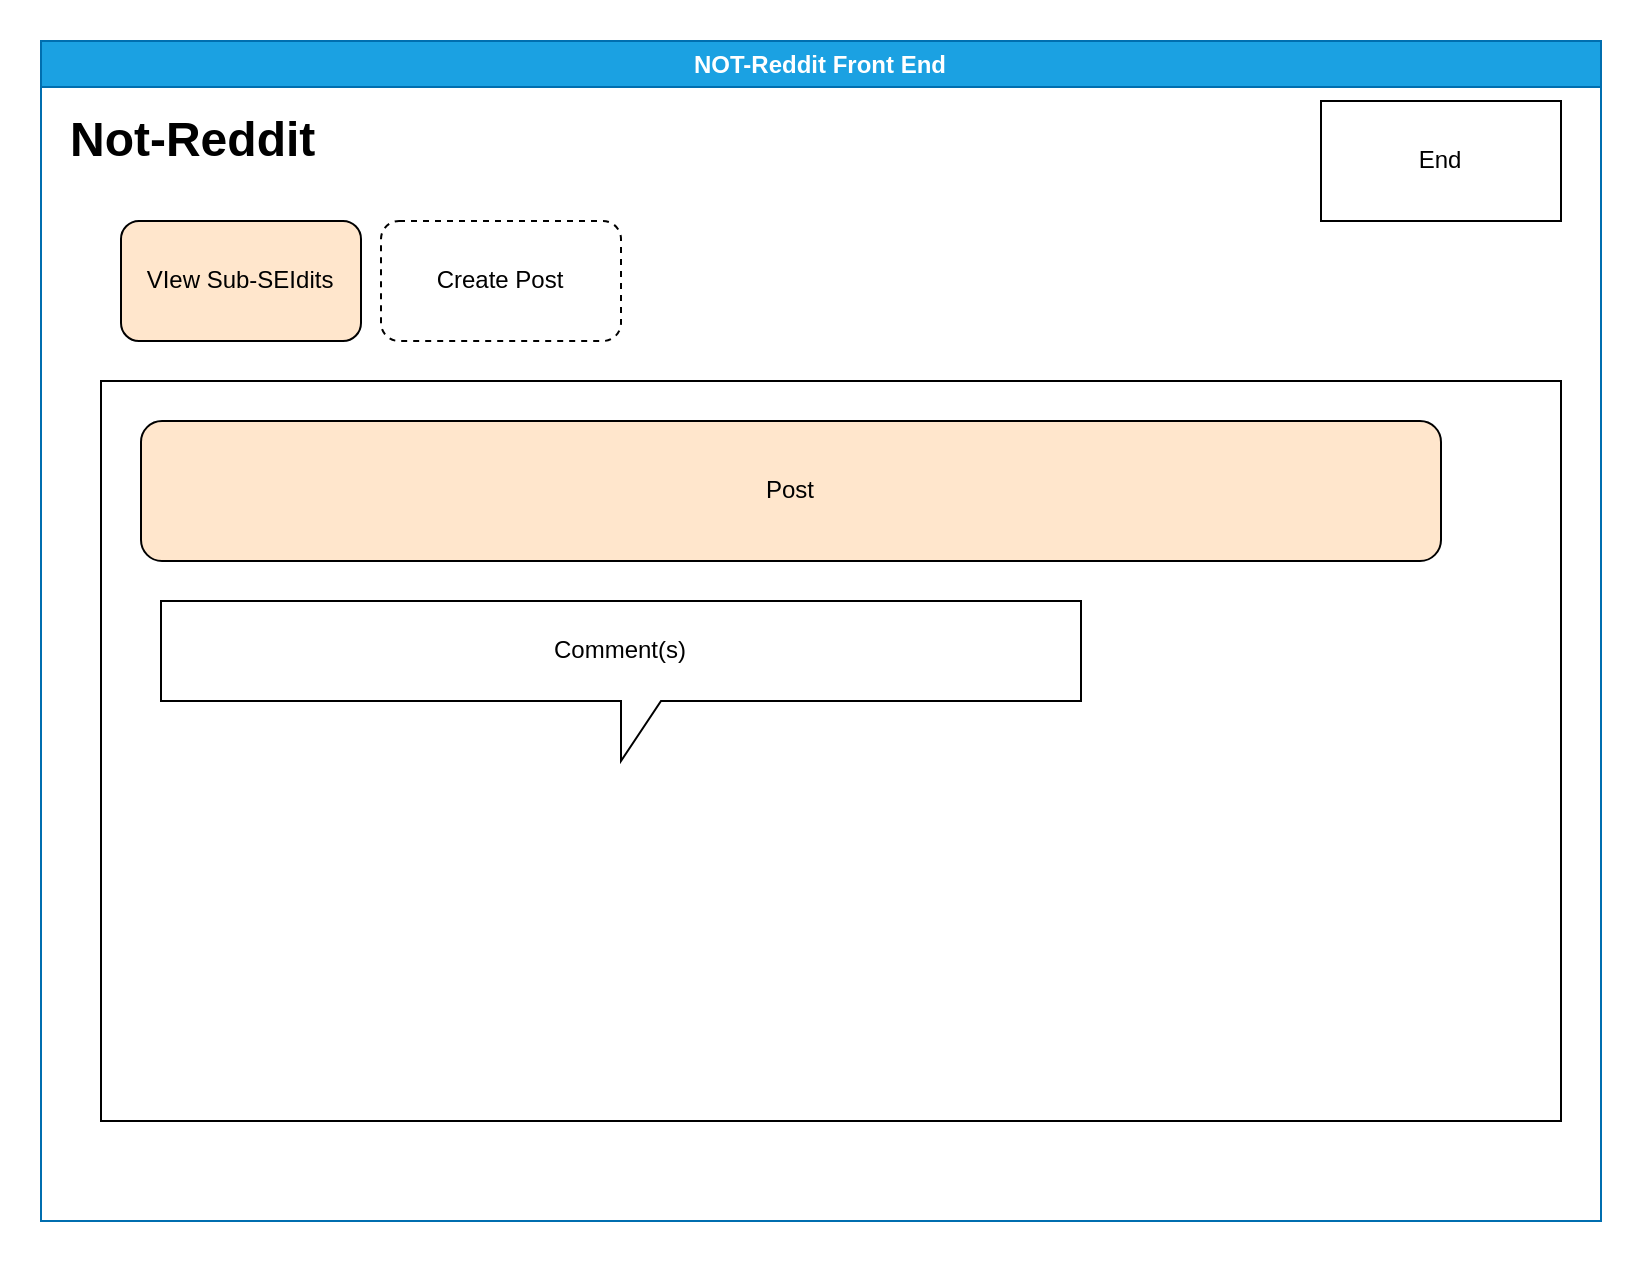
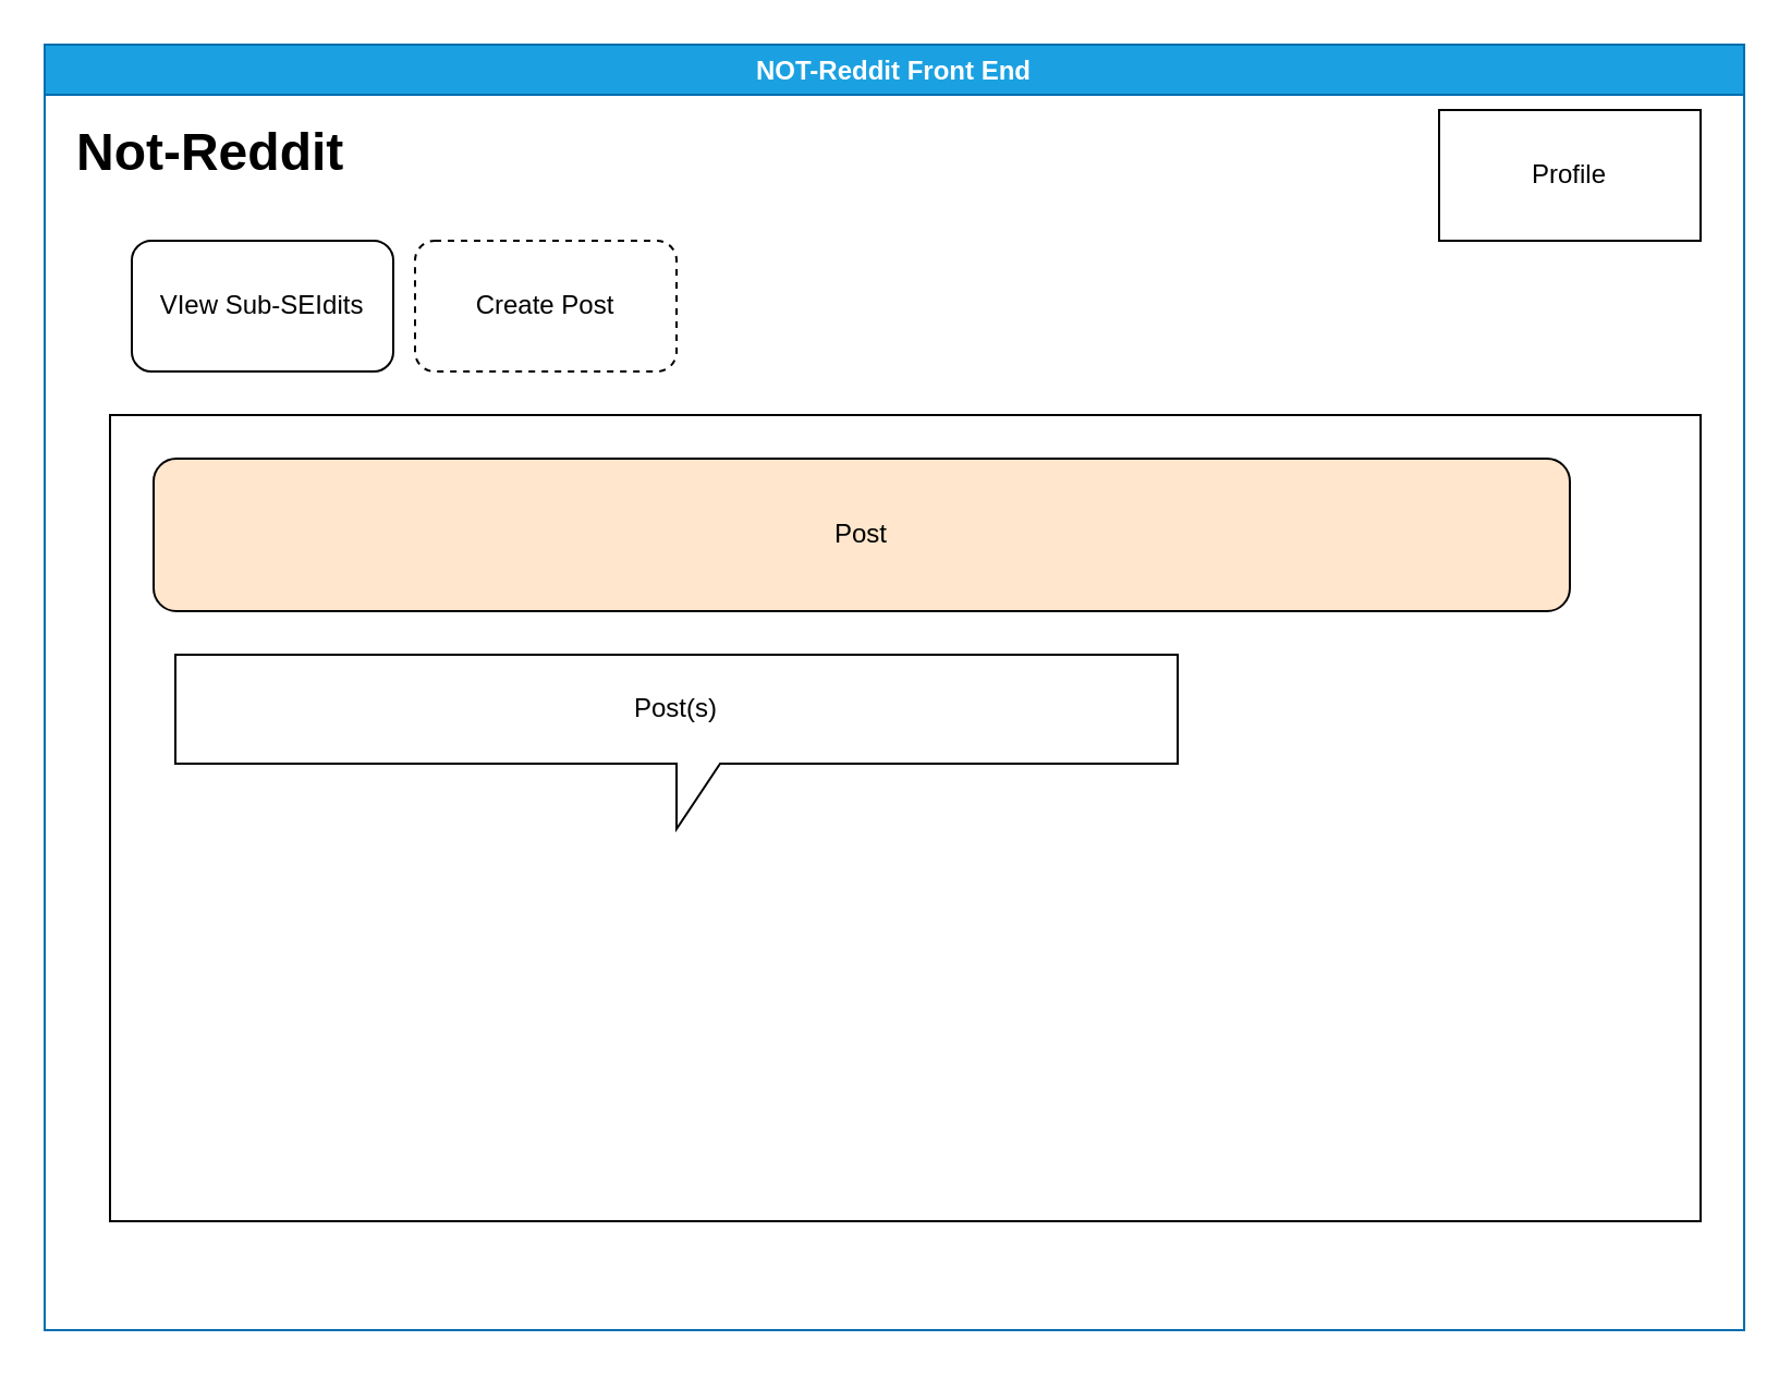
  <mxCell id="0" />
  <mxCell id="1" parent="0" />
  <mxCell id="2" value="NOT-Reddit Front End" style="swimlane;fillColor=#1ba1e2;strokeColor=#006EAF;fontColor=#ffffff;" parent="1" vertex="1"><mxGeometry x="20" y="20" width="780" height="590" as="geometry" /></mxCell>
  <mxCell id="3" value="&lt;h1&gt;Not-Reddit&lt;/h1&gt;&lt;div&gt;&lt;br&gt;&lt;/div&gt;" style="text;html=1;strokeColor=none;fillColor=none;spacing=5;spacingTop=-20;whiteSpace=wrap;overflow=hidden;rounded=0;" parent="2" vertex="1"><mxGeometry x="10" y="30" width="730" height="120" as="geometry" /></mxCell>
  <mxCell id="4" value="" style="rounded=0;whiteSpace=wrap;html=1;" parent="2" vertex="1"><mxGeometry x="30" y="170" width="730" height="370" as="geometry" /></mxCell>
- <mxCell id="5" value="VIew Sub-SEIdits" style="rounded=1;whiteSpace=wrap;html=1;fillColor=#ffe6cc;" parent="2" vertex="1"><mxGeometry x="40" y="90" width="120" height="60" as="geometry" /></mxCell>
+ <mxCell id="5" value="VIew Sub-SEIdits" style="rounded=1;whiteSpace=wrap;html=1;" parent="2" vertex="1"><mxGeometry x="40" y="90" width="120" height="60" as="geometry" /></mxCell>
  <mxCell id="6" value="Create Post" style="rounded=1;whiteSpace=wrap;html=1;dashed=1;" parent="2" vertex="1"><mxGeometry x="170" y="90" width="120" height="60" as="geometry" /></mxCell>
  <mxCell id="7" value="Post" style="rounded=1;whiteSpace=wrap;html=1;fillColor=#ffe6cc;" parent="2" vertex="1"><mxGeometry x="50" y="190" width="650" height="70" as="geometry" /></mxCell>
- <mxCell id="8" value="Comment(s)" style="shape=callout;whiteSpace=wrap;html=1;perimeter=calloutPerimeter;" parent="2" vertex="1"><mxGeometry x="60" y="280" width="460" height="80" as="geometry" /></mxCell>
- <mxCell id="9" value="End" style="rounded=0;whiteSpace=wrap;html=1;" parent="2" vertex="1"><mxGeometry x="640" y="30" width="120" height="60" as="geometry" /></mxCell>
+ <mxCell id="8" value="Post(s)" style="shape=callout;whiteSpace=wrap;html=1;perimeter=calloutPerimeter;" parent="2" vertex="1"><mxGeometry x="60" y="280" width="460" height="80" as="geometry" /></mxCell>
+ <mxCell id="9" value="Profile" style="rounded=0;whiteSpace=wrap;html=1;" parent="2" vertex="1"><mxGeometry x="640" y="30" width="120" height="60" as="geometry" /></mxCell>
